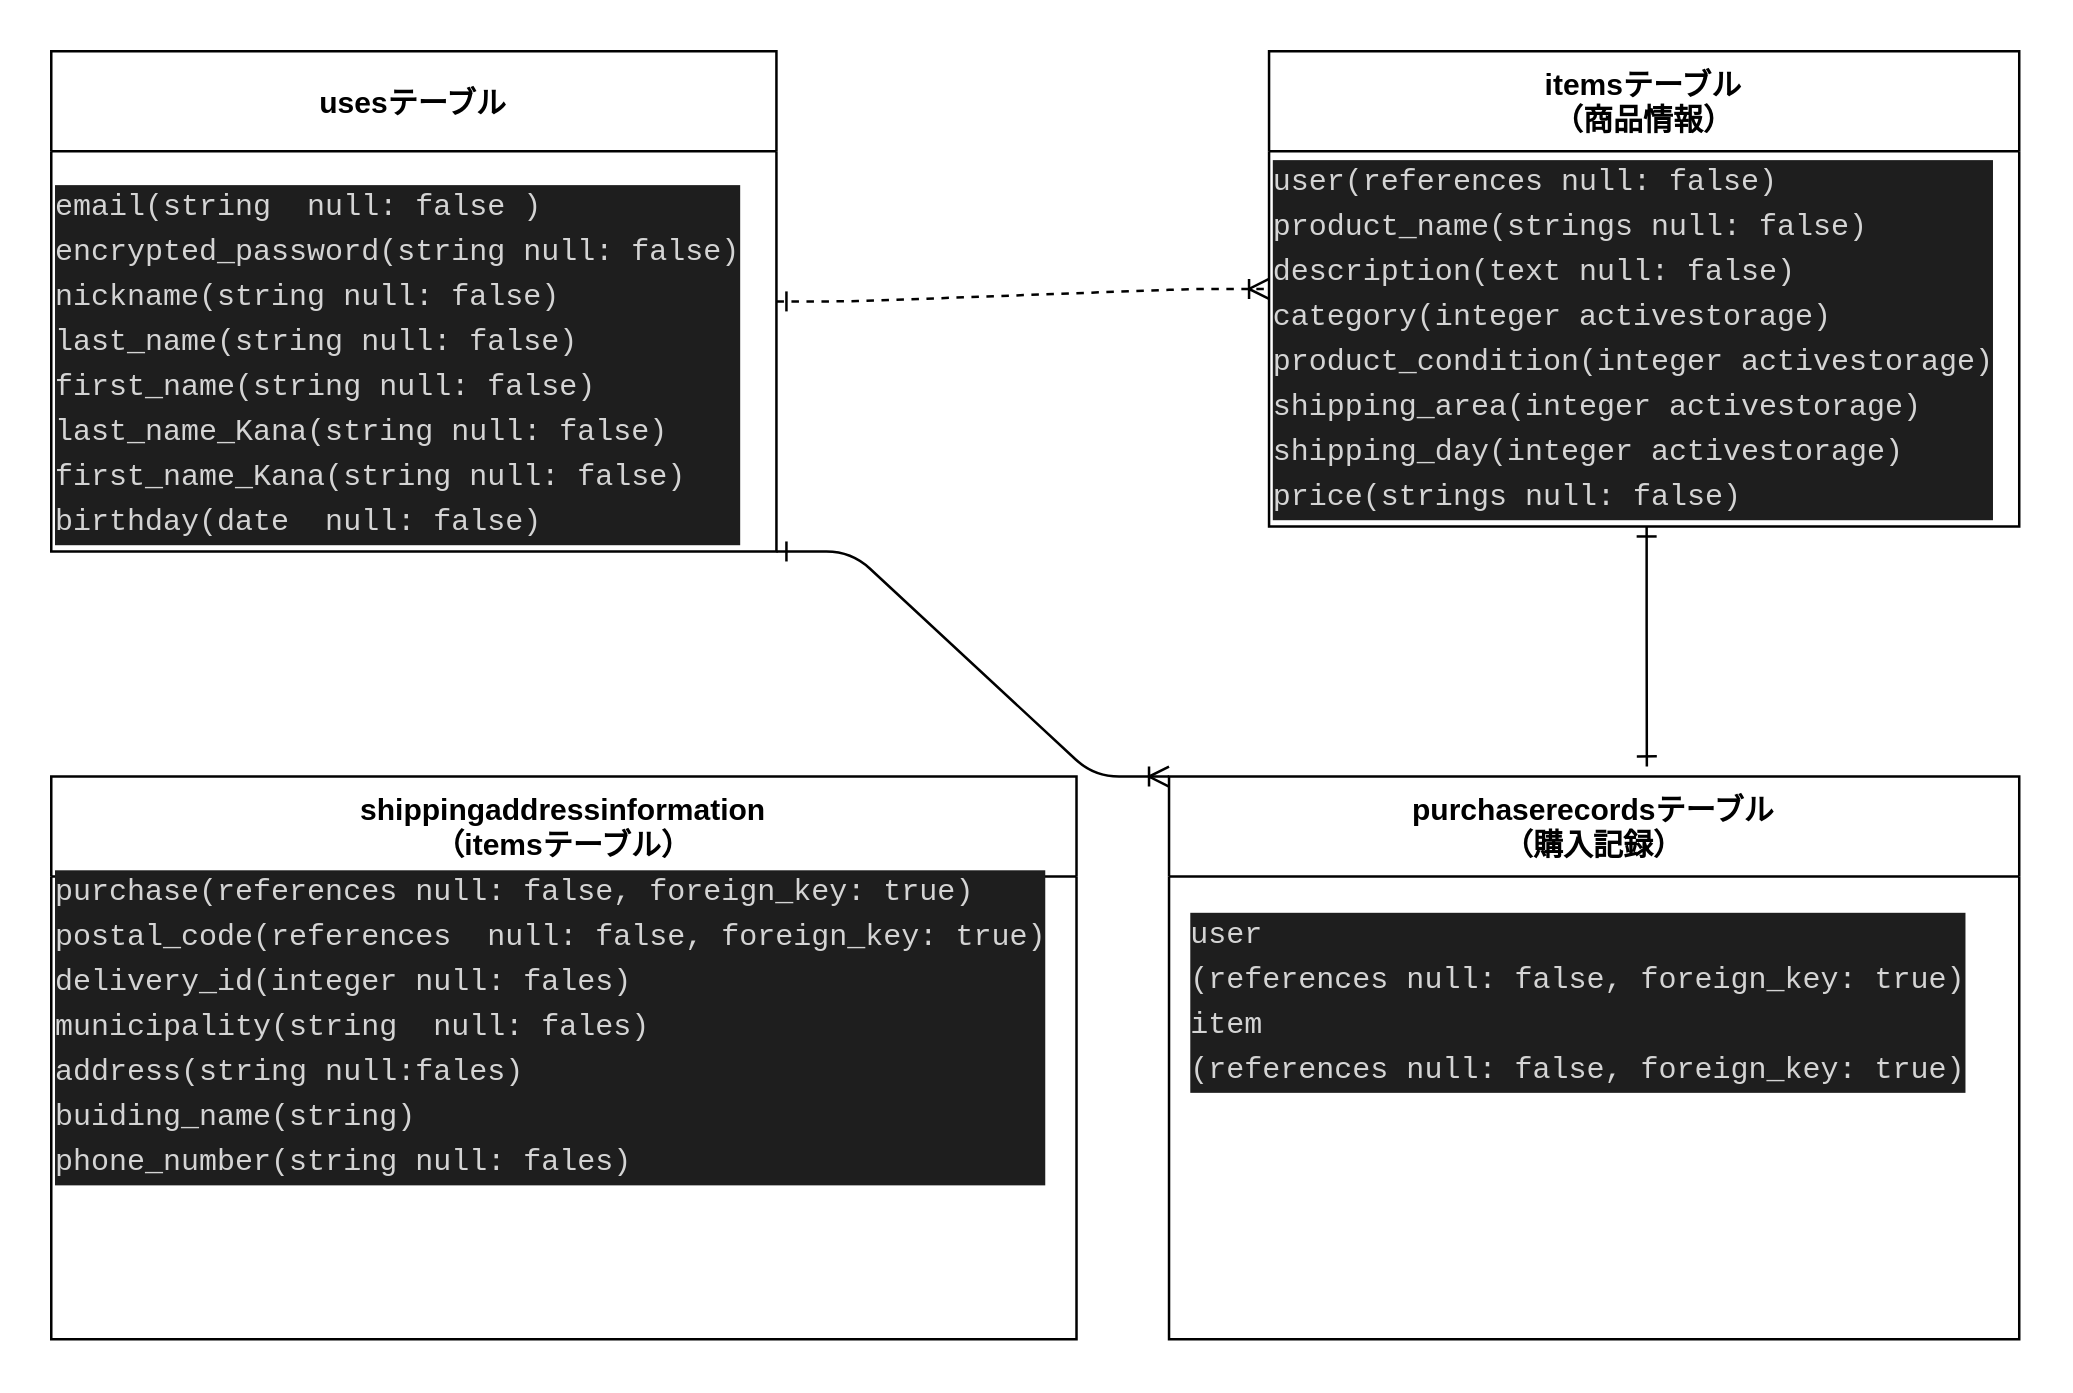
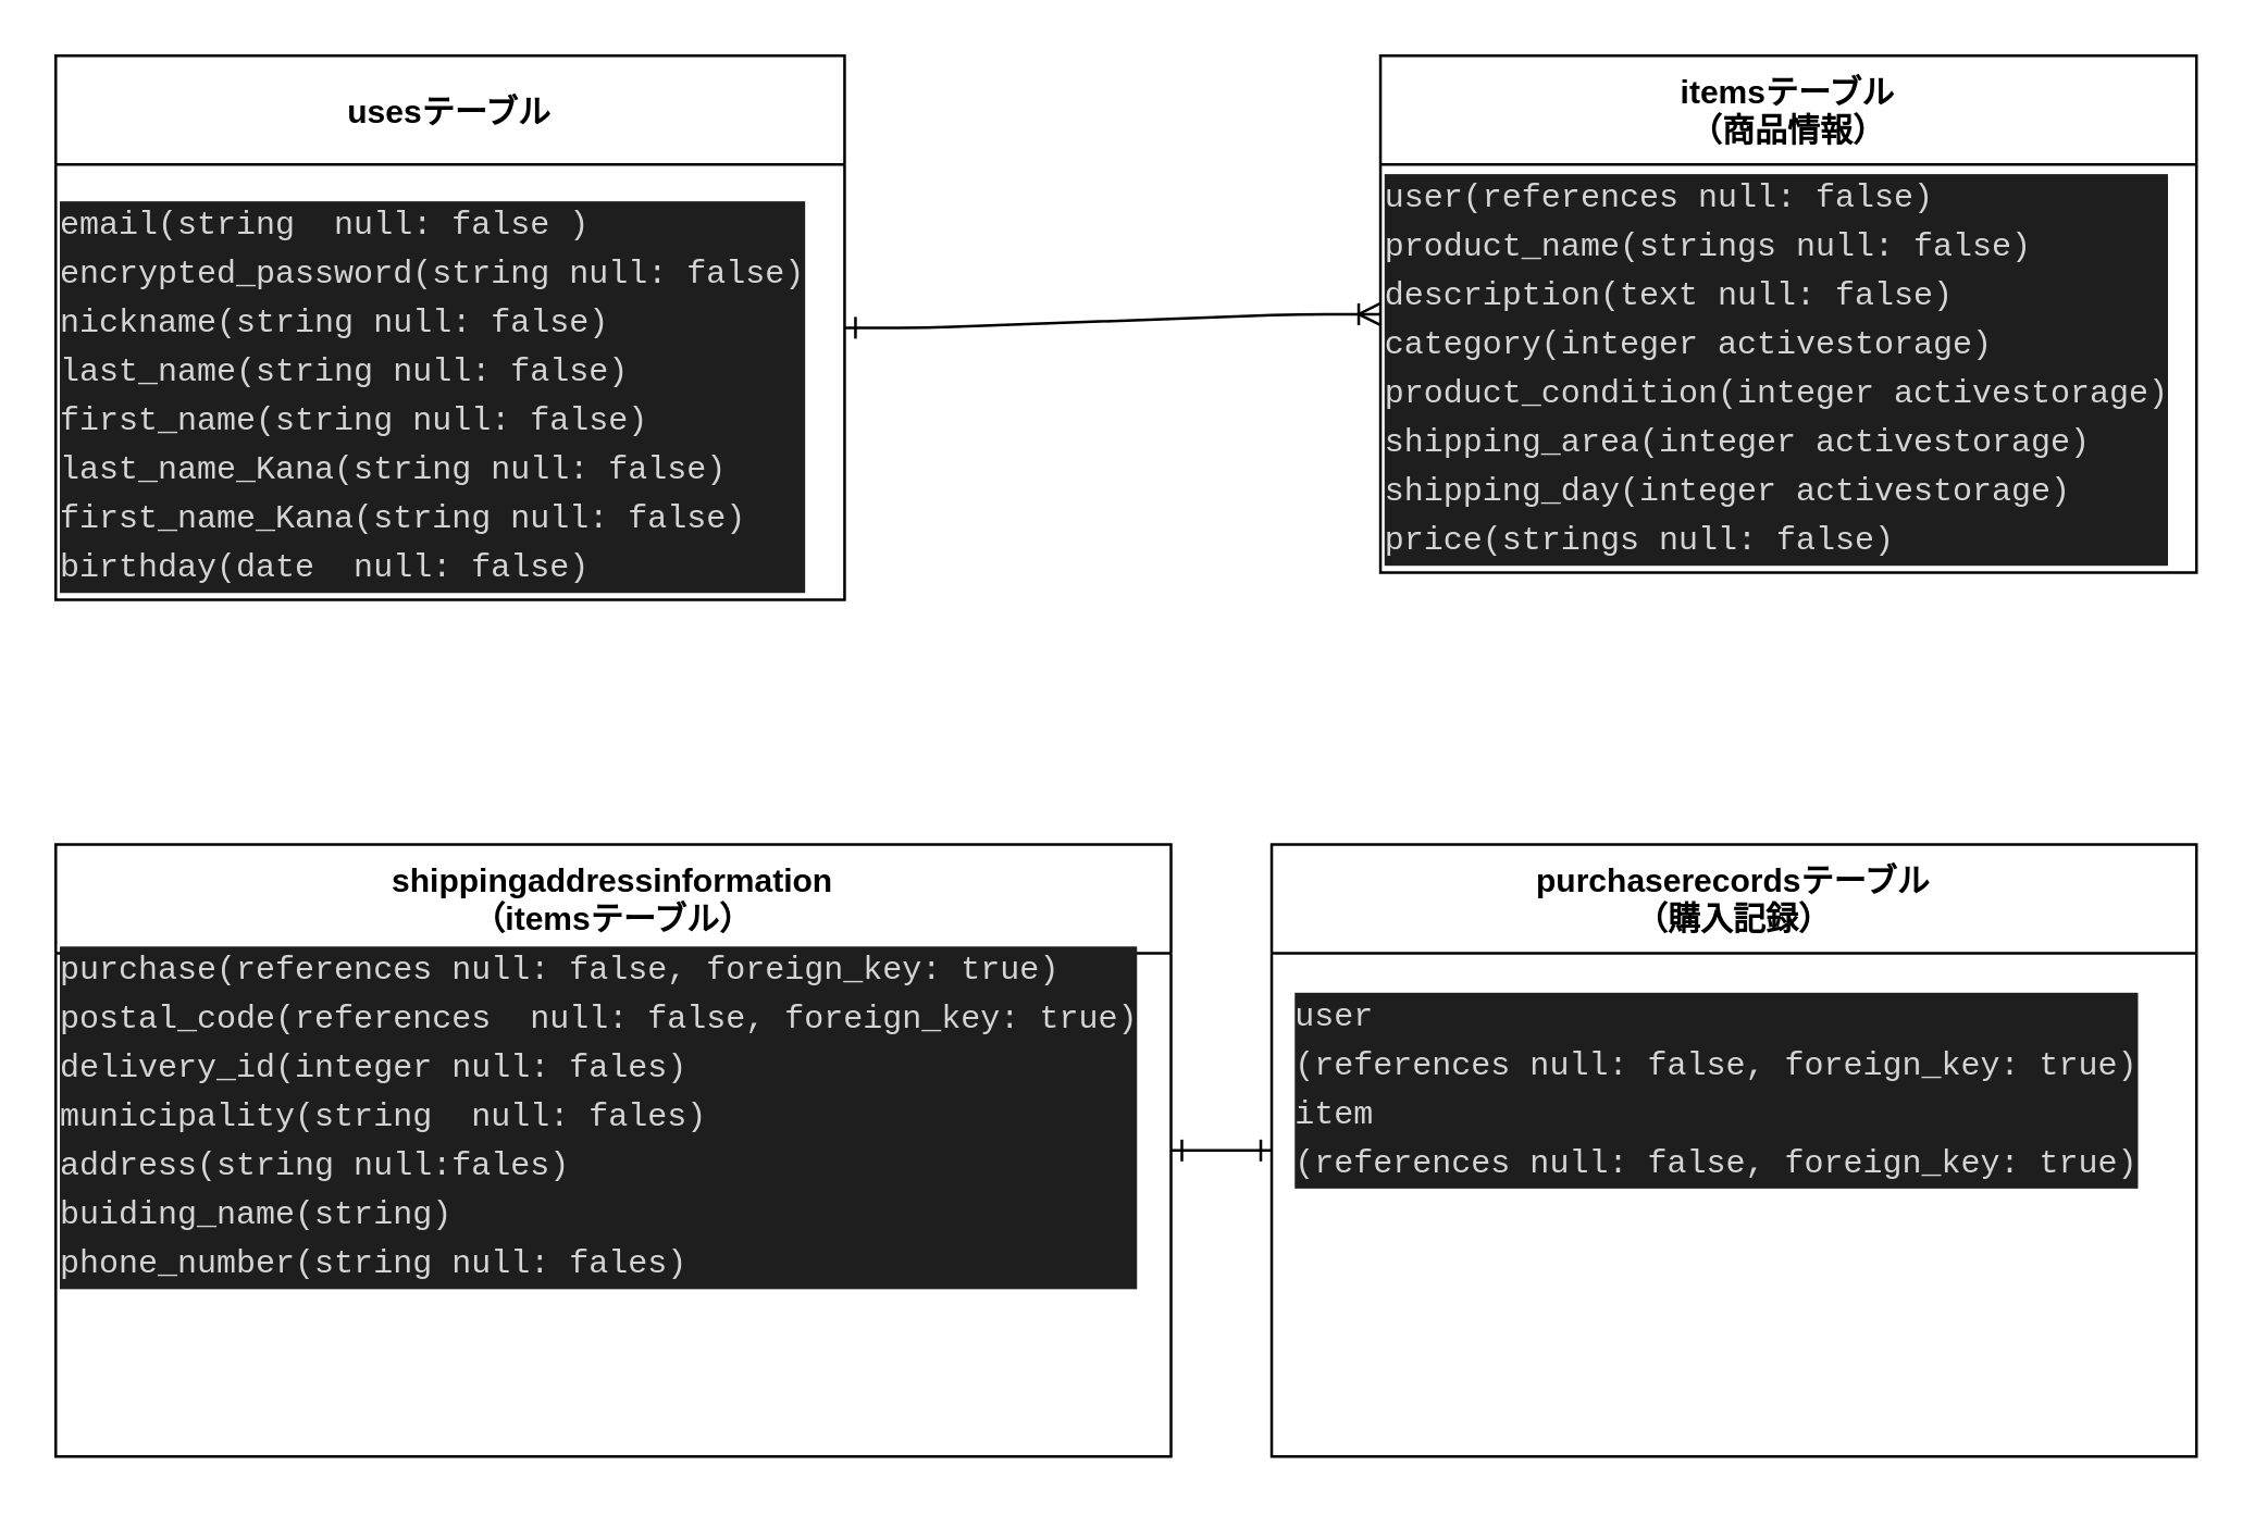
  <mxCell id="0" />
  <mxCell id="1" parent="0" />
  <mxCell id="2" value="usesテーブル" style="swimlane;rounded=0;sketch=0;startSize=40;" vertex="1" parent="1"><mxGeometry x="20" y="20" width="290" height="200" as="geometry" /></mxCell>
  <mxCell id="3" value="&lt;div style=&quot;color: rgb(212 , 212 , 212) ; background-color: rgb(30 , 30 , 30) ; font-family: &amp;#34;menlo&amp;#34; , &amp;#34;monaco&amp;#34; , &amp;#34;courier new&amp;#34; , monospace ; line-height: 18px&quot;&gt;&lt;div&gt;email(string&amp;nbsp; null: false )&lt;/div&gt;&lt;div&gt;encrypted_password(string null: false)&lt;/div&gt;&lt;div&gt;nickname(string null: false)&lt;/div&gt;&lt;div&gt;last_name(string null: false)&lt;/div&gt;&lt;div&gt;first_name(string null: false)&lt;/div&gt;&lt;div&gt;last_name_Kana(string null: false)&lt;/div&gt;&lt;div&gt;first_name_Kana(string null: false)&lt;/div&gt;&lt;div&gt;birthday(date&amp;nbsp; null: false)&lt;/div&gt;&lt;/div&gt;" style="text;html=1;align=left;verticalAlign=middle;resizable=0;points=[];autosize=1;strokeColor=none;" vertex="1" parent="2"><mxGeometry y="50" width="290" height="150" as="geometry" /></mxCell>
- <mxCell id="4" style="edgeStyle=orthogonalEdgeStyle;rounded=0;sketch=0;orthogonalLoop=1;jettySize=auto;html=1;startArrow=ERone;startFill=0;endArrow=ERone;endFill=0;entryX=0.562;entryY=-0.018;entryDx=0;entryDy=0;entryPerimeter=0;" edge="1" parent="1" source="5" target="8"><mxGeometry relative="1" as="geometry"><mxPoint x="500" y="290" as="targetPoint" /><Array as="points"><mxPoint x="658" y="250" /><mxPoint x="658" y="250" /></Array></mxGeometry></mxCell>
  <mxCell id="5" value="itemsテーブル&#10;（商品情報）" style="swimlane;rounded=0;sketch=0;startSize=40;" vertex="1" parent="1"><mxGeometry x="507" y="20" width="300" height="190" as="geometry" /></mxCell>
  <mxCell id="6" value="&lt;div style=&quot;color: rgb(212 , 212 , 212) ; background-color: rgb(30 , 30 , 30) ; font-family: &amp;#34;menlo&amp;#34; , &amp;#34;monaco&amp;#34; , &amp;#34;courier new&amp;#34; , monospace ; line-height: 18px&quot;&gt;&lt;div&gt;user(references null: false)&lt;/div&gt;&lt;div&gt;product_name(strings null: false)&lt;/div&gt;&lt;div&gt;description(text null: false)&lt;/div&gt;&lt;div&gt;category(integer activestorage)&lt;/div&gt;&lt;div&gt;product_condition(integer activestorage)&lt;/div&gt;&lt;div&gt;shipping_area(integer activestorage)&lt;/div&gt;&lt;div&gt;shipping_day(integer activestorage)&lt;/div&gt;&lt;div&gt;price(strings null: false)&lt;/div&gt;&lt;/div&gt;" style="text;html=1;align=left;verticalAlign=middle;resizable=0;points=[];autosize=1;strokeColor=none;" vertex="1" parent="5"><mxGeometry y="40" width="300" height="150" as="geometry" /></mxCell>
+ <mxCell id="7" style="edgeStyle=orthogonalEdgeStyle;curved=0;rounded=1;sketch=0;orthogonalLoop=1;jettySize=auto;html=1;entryX=1;entryY=0.5;entryDx=0;entryDy=0;startArrow=ERone;startFill=0;endArrow=ERone;endFill=0;" edge="1" parent="1" source="8" target="10"><mxGeometry relative="1" as="geometry" /></mxCell>
  <mxCell id="8" value="purchaserecordsテーブル&#10;（購入記録）" style="swimlane;rounded=0;sketch=0;startSize=40;" vertex="1" parent="1"><mxGeometry x="467" y="310" width="340" height="225" as="geometry" /></mxCell>
  <mxCell id="9" value="&lt;div style=&quot;color: rgb(212 , 212 , 212) ; background-color: rgb(30 , 30 , 30) ; font-family: &amp;#34;menlo&amp;#34; , &amp;#34;monaco&amp;#34; , &amp;#34;courier new&amp;#34; , monospace ; line-height: 18px&quot;&gt;&lt;div&gt;user&lt;/div&gt;&lt;div&gt;(references null: false, foreign_key: true)&lt;/div&gt;&lt;div&gt;item&lt;/div&gt;&lt;div&gt;(references null: false, foreign_key: true)&lt;/div&gt;&lt;/div&gt;" style="text;html=1;align=left;verticalAlign=middle;resizable=0;points=[];autosize=1;strokeColor=none;" vertex="1" parent="8"><mxGeometry x="7" y="50" width="330" height="80" as="geometry" /></mxCell>
  <mxCell id="10" value="shippingaddressinformation&#10;（itemsテーブル）" style="swimlane;rounded=0;sketch=0;startSize=40;" vertex="1" parent="1"><mxGeometry x="20" y="310" width="410" height="225" as="geometry" /></mxCell>
  <mxCell id="11" value="&lt;div style=&quot;background-color: rgb(30 , 30 , 30) ; line-height: 18px&quot;&gt;&lt;div style=&quot;color: rgb(212 , 212 , 212) ; font-family: &amp;#34;menlo&amp;#34; , &amp;#34;monaco&amp;#34; , &amp;#34;courier new&amp;#34; , monospace&quot;&gt;purchase(references null: false, foreign_key: true)&lt;/div&gt;&lt;div style=&quot;color: rgb(212 , 212 , 212) ; font-family: &amp;#34;menlo&amp;#34; , &amp;#34;monaco&amp;#34; , &amp;#34;courier new&amp;#34; , monospace&quot;&gt;postal_code(references&amp;nbsp; null: false, foreign_key: true)&lt;/div&gt;&lt;div style=&quot;color: rgb(212 , 212 , 212) ; font-family: &amp;#34;menlo&amp;#34; , &amp;#34;monaco&amp;#34; , &amp;#34;courier new&amp;#34; , monospace&quot;&gt;delivery_id(integer null: fales)&lt;/div&gt;&lt;div style=&quot;color: rgb(212 , 212 , 212) ; font-family: &amp;#34;menlo&amp;#34; , &amp;#34;monaco&amp;#34; , &amp;#34;courier new&amp;#34; , monospace&quot;&gt;municipality(string&amp;nbsp; null: fales)&lt;/div&gt;&lt;div style=&quot;color: rgb(212 , 212 , 212) ; font-family: &amp;#34;menlo&amp;#34; , &amp;#34;monaco&amp;#34; , &amp;#34;courier new&amp;#34; , monospace&quot;&gt;address(string null:fales)&lt;/div&gt;&lt;div style=&quot;color: rgb(212 , 212 , 212) ; font-family: &amp;#34;menlo&amp;#34; , &amp;#34;monaco&amp;#34; , &amp;#34;courier new&amp;#34; , monospace&quot;&gt;buiding_name(string)&lt;/div&gt;&lt;div style=&quot;color: rgb(212 , 212 , 212) ; font-family: &amp;#34;menlo&amp;#34; , &amp;#34;monaco&amp;#34; , &amp;#34;courier new&amp;#34; , monospace&quot;&gt;phone_number(string null: fales)&lt;/div&gt;&lt;/div&gt;" style="text;html=1;align=left;verticalAlign=middle;resizable=0;points=[];autosize=1;strokeColor=none;" vertex="1" parent="10"><mxGeometry y="35" width="410" height="130" as="geometry" /></mxCell>
- <mxCell id="12" value="" style="edgeStyle=entityRelationEdgeStyle;fontSize=12;html=1;endArrow=ERoneToMany;exitX=1;exitY=0.5;exitDx=0;exitDy=0;startArrow=ERone;startFill=0;entryX=0;entryY=0.5;entryDx=0;entryDy=0;dashed=1;" edge="1" parent="1" source="2" target="5"><mxGeometry width="100" height="100" relative="1" as="geometry"><mxPoint x="280" y="240" as="sourcePoint" /><mxPoint x="416" y="120" as="targetPoint" /></mxGeometry></mxCell>
- <mxCell id="13" value="" style="edgeStyle=entityRelationEdgeStyle;fontSize=12;html=1;endArrow=ERoneToMany;startArrow=ERone;exitX=1;exitY=1;exitDx=0;exitDy=0;entryX=0;entryY=0;entryDx=0;entryDy=0;startFill=0;" edge="1" parent="1" source="2" target="8"><mxGeometry width="100" height="100" relative="1" as="geometry"><mxPoint x="280" y="220" as="sourcePoint" /><mxPoint x="410" y="290" as="targetPoint" /></mxGeometry></mxCell>
+ <mxCell id="12" value="" style="edgeStyle=entityRelationEdgeStyle;fontSize=12;html=1;endArrow=ERoneToMany;exitX=1;exitY=0.5;exitDx=0;exitDy=0;startArrow=ERone;startFill=0;entryX=0;entryY=0.5;entryDx=0;entryDy=0;" edge="1" parent="1" source="2" target="5"><mxGeometry width="100" height="100" relative="1" as="geometry"><mxPoint x="280" y="240" as="sourcePoint" /><mxPoint x="416" y="120" as="targetPoint" /></mxGeometry></mxCell>
